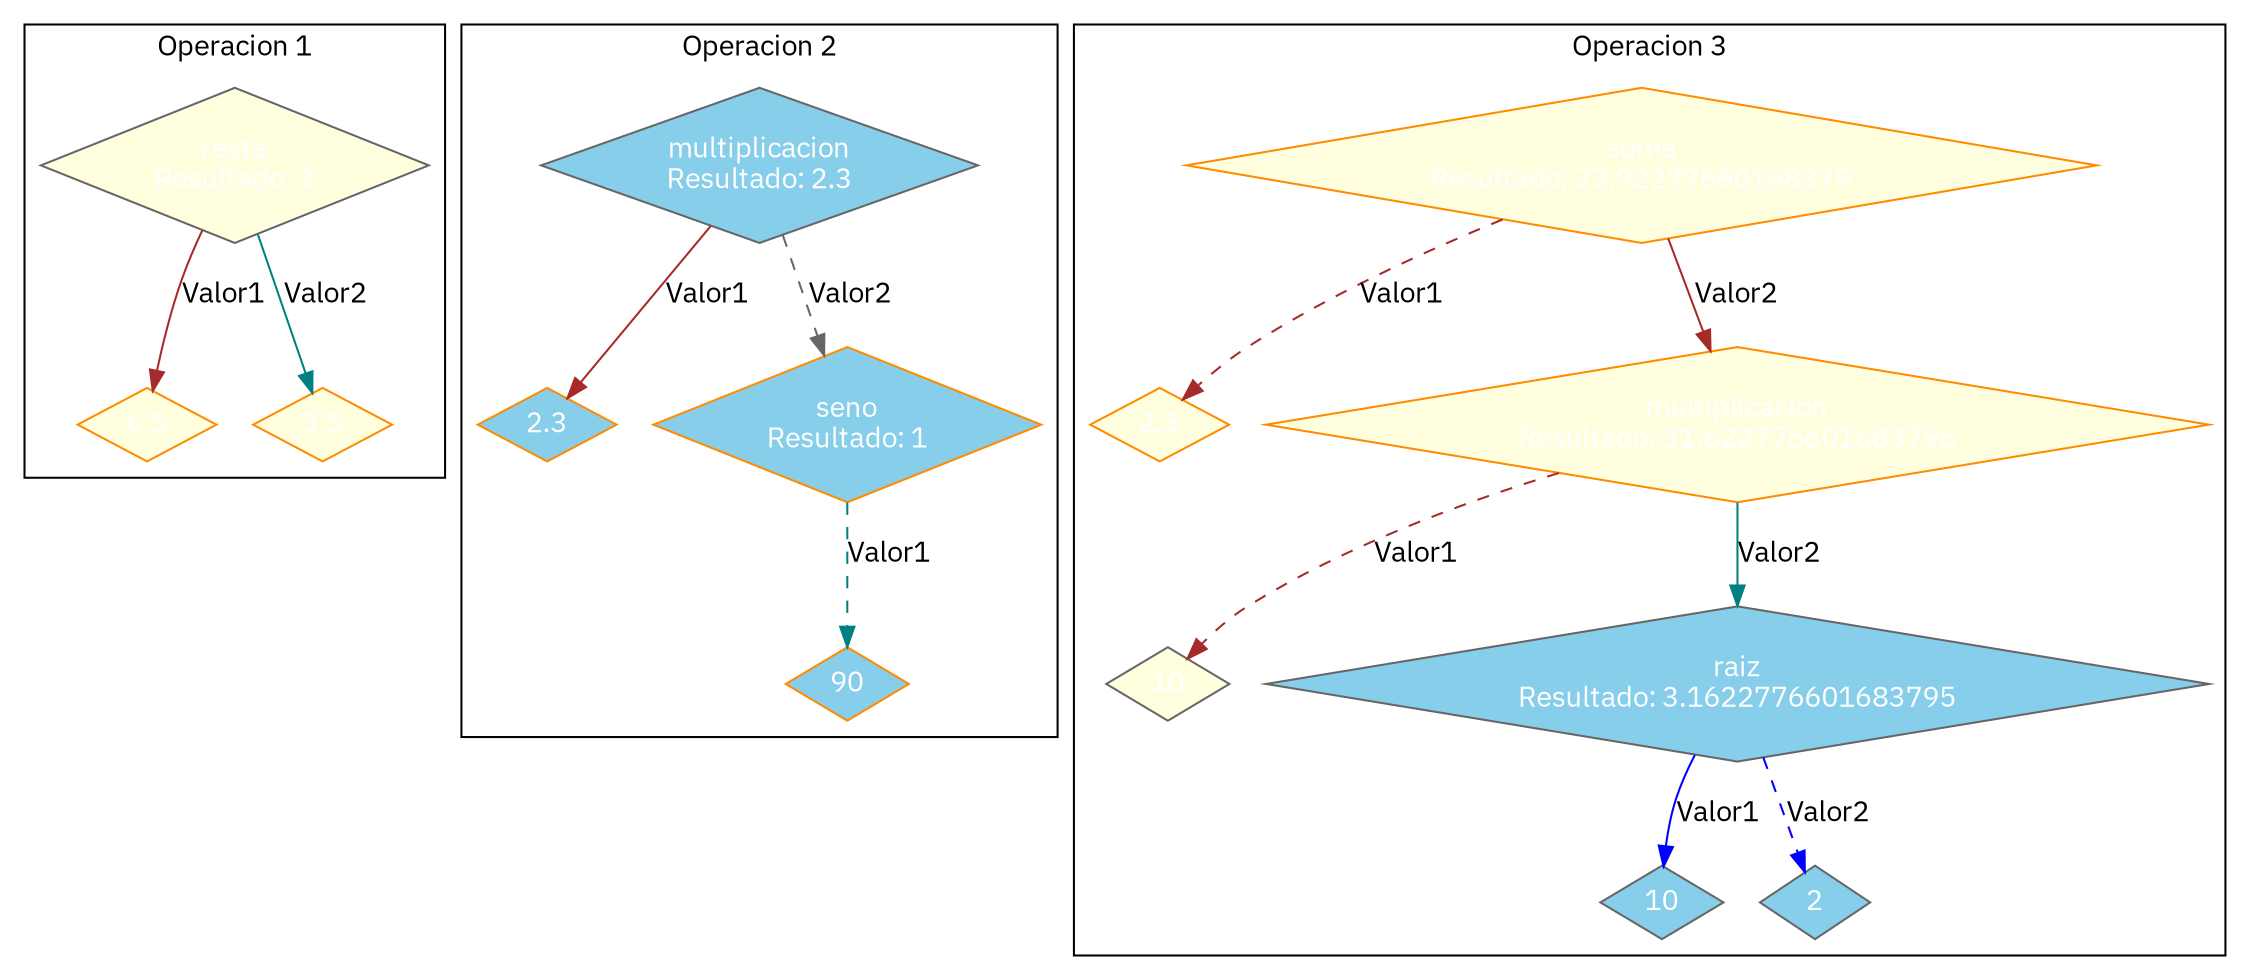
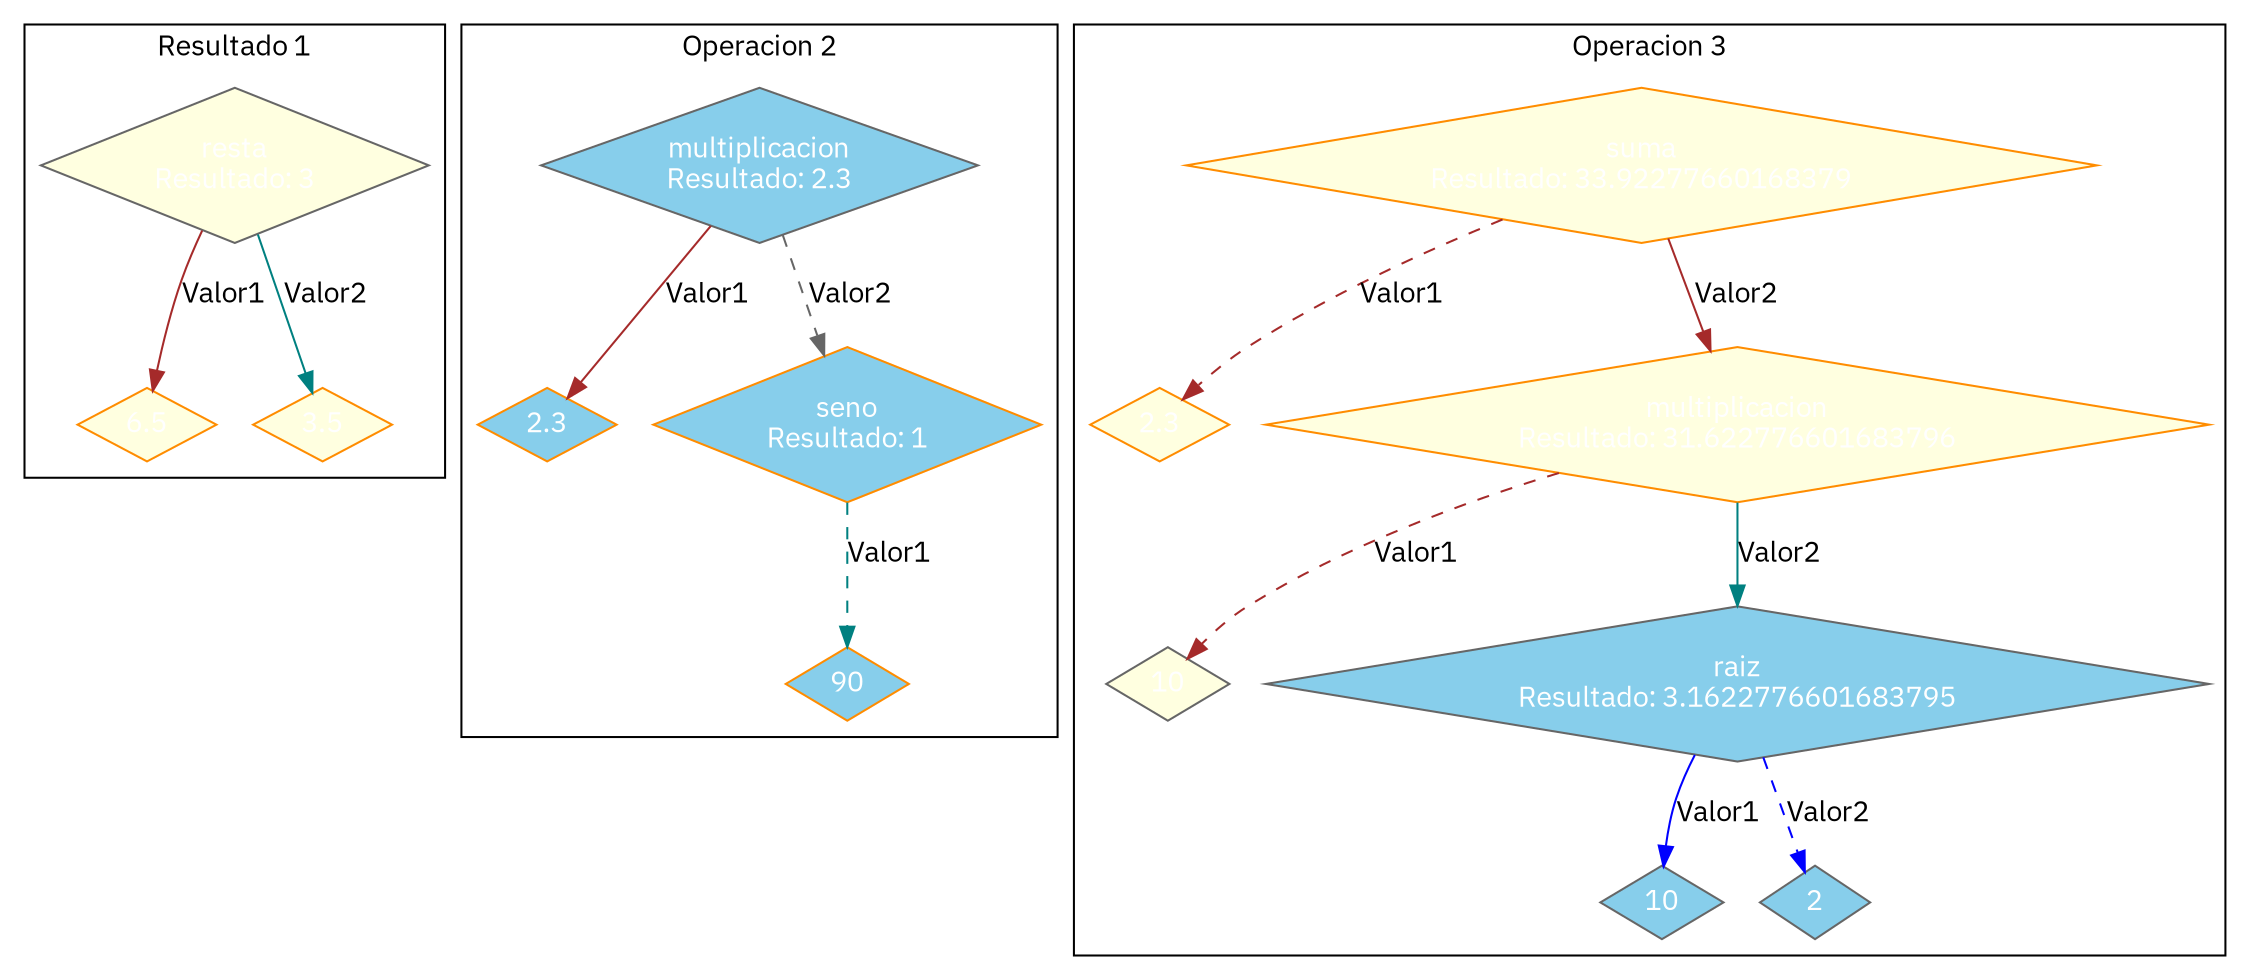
  digraph {
    rankdir=TB
    fontname="IBM Plex Sans"
    node [fillcolor=lightyellow fontcolor="#ffffff" fontname="IBM Plex Sans" shape=diamond style=filled color=darkorange]
    edge [color=brown style=solid fontname="IBM Plex Sans"]
    n1 [label="resta\nResultado: 3" color=gray40]
    n2 [label=6.5]
    n3 [label=3.5]
    n4 [fillcolor=skyblue label="multiplicacion\nResultado: 2.3" color=gray40]
    n5 [fillcolor=skyblue label=2.3]
    n6 [fillcolor=skyblue label="seno\nResultado: 1"]
    n7 [fillcolor=skyblue label=90]
    n8 [label="suma\nResultado: 33.92277660168379"]
    n9 [label=2.3]
    n10 [label="multiplicacion\nResultado: 31.622776601683796"]
    n11 [label=10 color=gray40]
    n12 [fillcolor=skyblue label="raiz\nResultado: 3.1622776601683795" color=gray40]
    n13 [fillcolor=skyblue label=10 color=gray40]
    n14 [fillcolor=skyblue label=2 color=gray40]
    subgraph cluster_1 {
-     label="Operacion 1"
+     label="Resultado 1"
      n1
      n2
      n3
    }
    subgraph cluster_2 {
      label="Operacion 2"
      n4
      n5
      n6
      n7
    }
    subgraph cluster_3 {
      label="Operacion 3"
      n8
      n9
      n10
      n11
      n12
      n13
      n14
    }
    n1 -> n2 [label=Valor1]
    n1 -> n3 [color=teal label=Valor2]
    n4 -> n5 [label=Valor1]
    n4 -> n6 [color=gray40 label=Valor2 style=dashed]
    n6 -> n7 [color=teal label=Valor1 style=dashed]
    n8 -> n9 [label=Valor1 style=dashed]
    n8 -> n10 [label=Valor2]
    n10 -> n11 [label=Valor1 style=dashed]
    n10 -> n12 [color=teal label=Valor2]
    n12 -> n13 [color=blue label=Valor1]
    n12 -> n14 [color=blue label=Valor2 style=dashed]
  }
